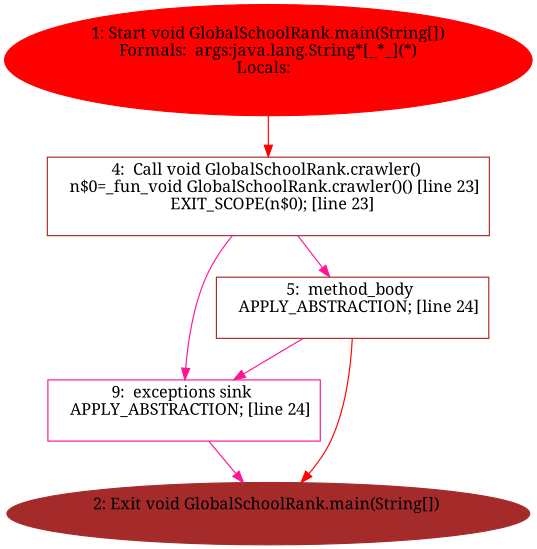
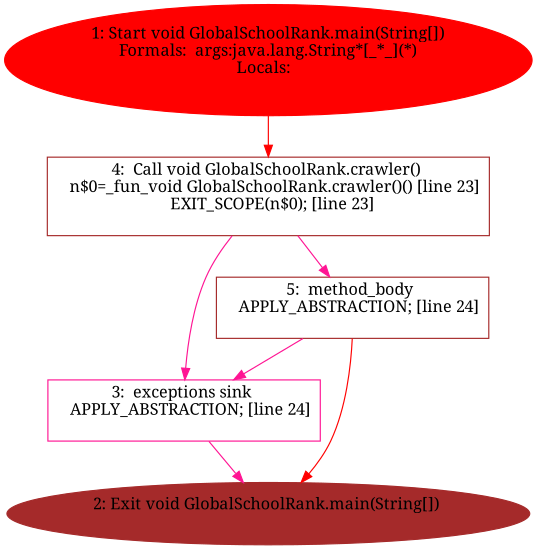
  digraph {
    fontname="Noto Serif"
    node [color=brown fontname="Noto Serif" shape=box]
    edge [color=deeppink fontname="Noto Serif"]
    n1 [color=red label="1: Start void GlobalSchoolRank.main(String[])\nFormals:  args:java.lang.String*[_*_](*)\nLocals:  \n  " style=filled shape=""]
    n2 [label="4:  Call void GlobalSchoolRank.crawler() \n   n$0=_fun_void GlobalSchoolRank.crawler()() [line 23]\n  EXIT_SCOPE(n$0); [line 23]\n "]
-   n3 [label="9:  exceptions sink \n   APPLY_ABSTRACTION; [line 24]\n " color=deeppink]
+   n3 [label="3:  exceptions sink \n   APPLY_ABSTRACTION; [line 24]\n " color=deeppink]
    n4 [label="5:  method_body \n   APPLY_ABSTRACTION; [line 24]\n "]
    n5 [label="2: Exit void GlobalSchoolRank.main(String[]) \n  " style=filled shape=""]
    n1 -> n2 [color=red]
    n2 -> n3
    n2 -> n4
    n3 -> n5
    n4 -> n3
    n4 -> n5 [color=red]
  }
